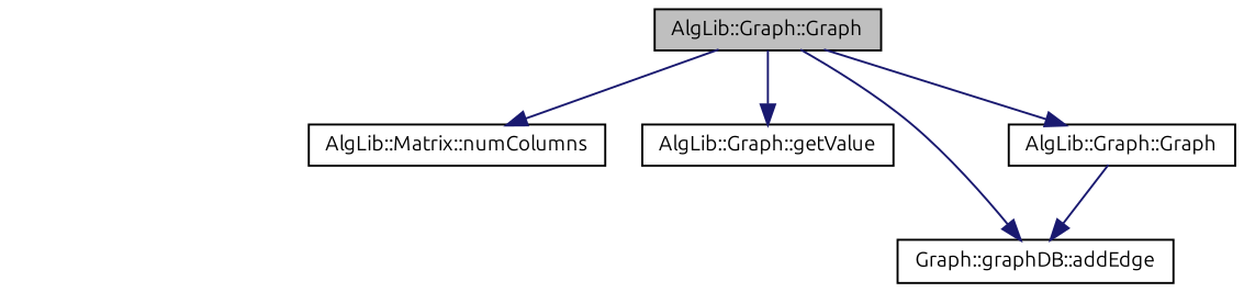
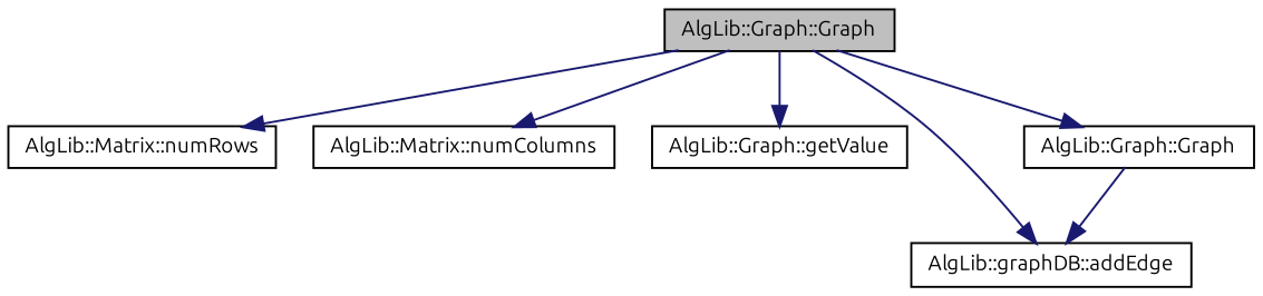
  digraph {
    fontname=Ubuntu
    rankdir=TB
    node [color=black fillcolor=white fontname=Ubuntu fontsize=10 shape=record style=filled]
    edge [color=midnightblue fontname=Ubuntu fontsize=10 labelfontname=Helvetica labelfontsize=10 style=solid]
    n1 [fillcolor=grey75 fontcolor=black height=0.2 label="AlgLib::Graph::Graph" width=0.4]
+   n2 [height=0.2 label="AlgLib::Matrix::numRows" width=0.4]
    n3 [height=0.2 label="AlgLib::Matrix::numColumns" width=0.4]
    n4 [height=0.2 label="AlgLib::Graph::getValue" width=0.4]
-   n5 [height=0.2 label="Graph::graphDB::addEdge" width=0.4]
+   n5 [height=0.2 label="AlgLib::graphDB::addEdge" width=0.4]
    n6 [height=0.2 label="AlgLib::Graph::Graph" width=0.4]
+   n1 -> n2
    n1 -> n3
    n1 -> n4
    n1 -> n5
    n1 -> n6
    n6 -> n5
  }
